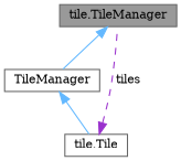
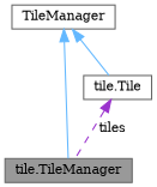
  digraph {
    fontname="DejaVu Serif"
    node [color=gray40 fillcolor=white fontname="DejaVu Serif" fontsize=10 shape=box style=filled]
    edge [color=steelblue1 dir=back fontname="DejaVu Serif" fontsize=10 labelfontname=Helvetica labelfontsize=10 style=solid]
    n1 [fillcolor=grey60 fontcolor=black height=0.2 label="tile.TileManager" width=0.4]
    n2 [height=0.2 label=TileManager width=0.4]
    n3 [height=0.2 label="tile.Tile" width=0.4]
-   n1 -> n2
+   n2 -> n1
    n2 -> n3
    n3 -> n1 [color=darkorchid3 label=" tiles" style=dashed]
  }
